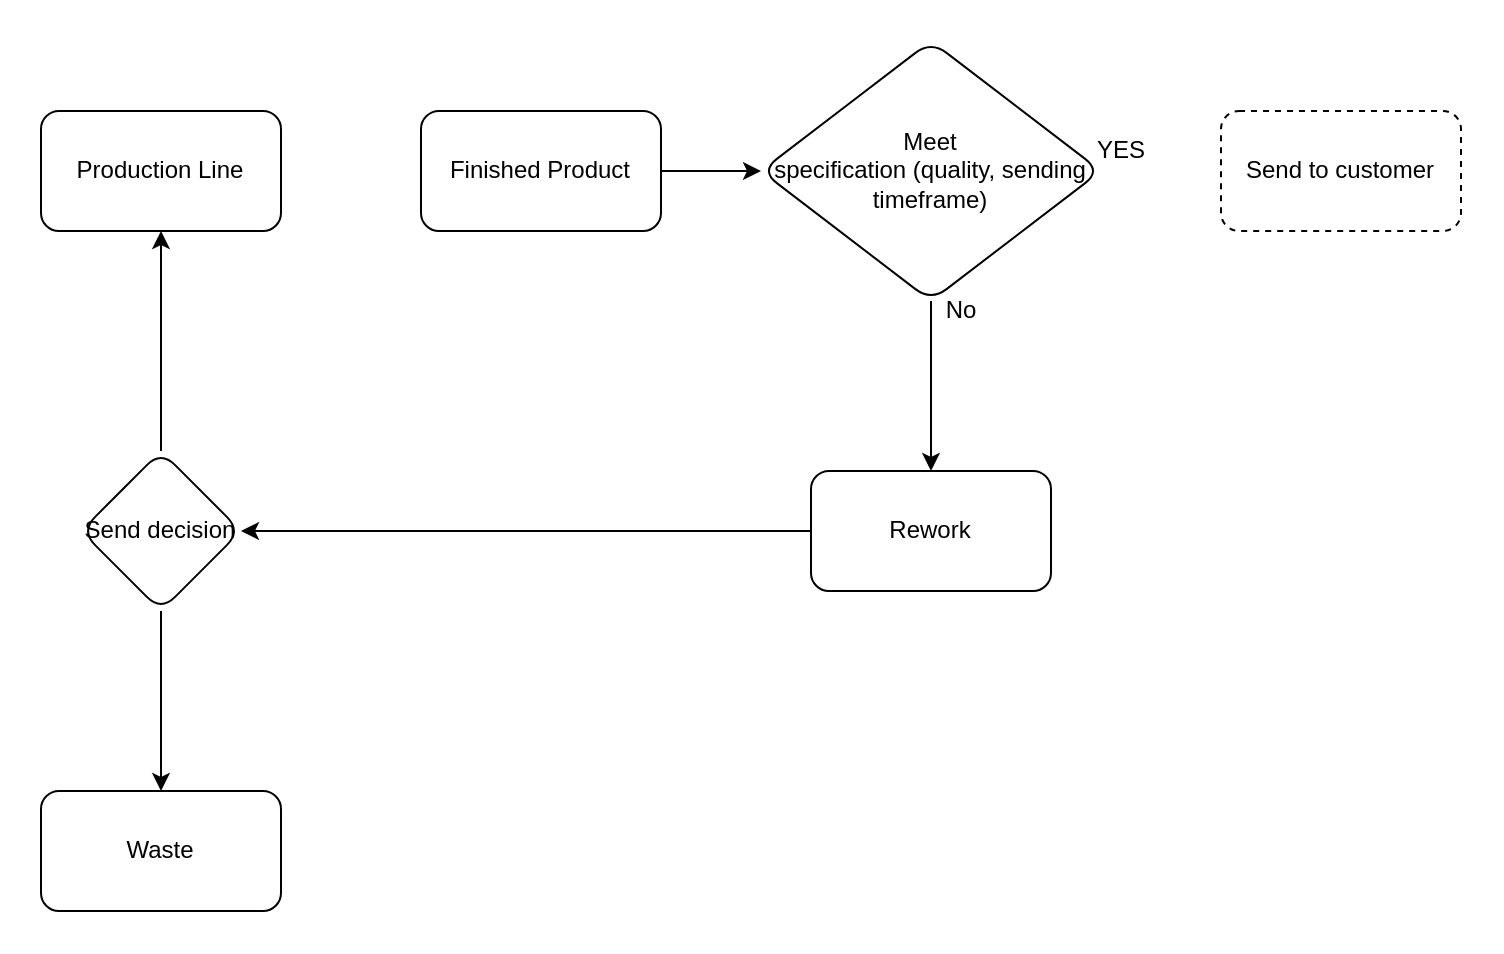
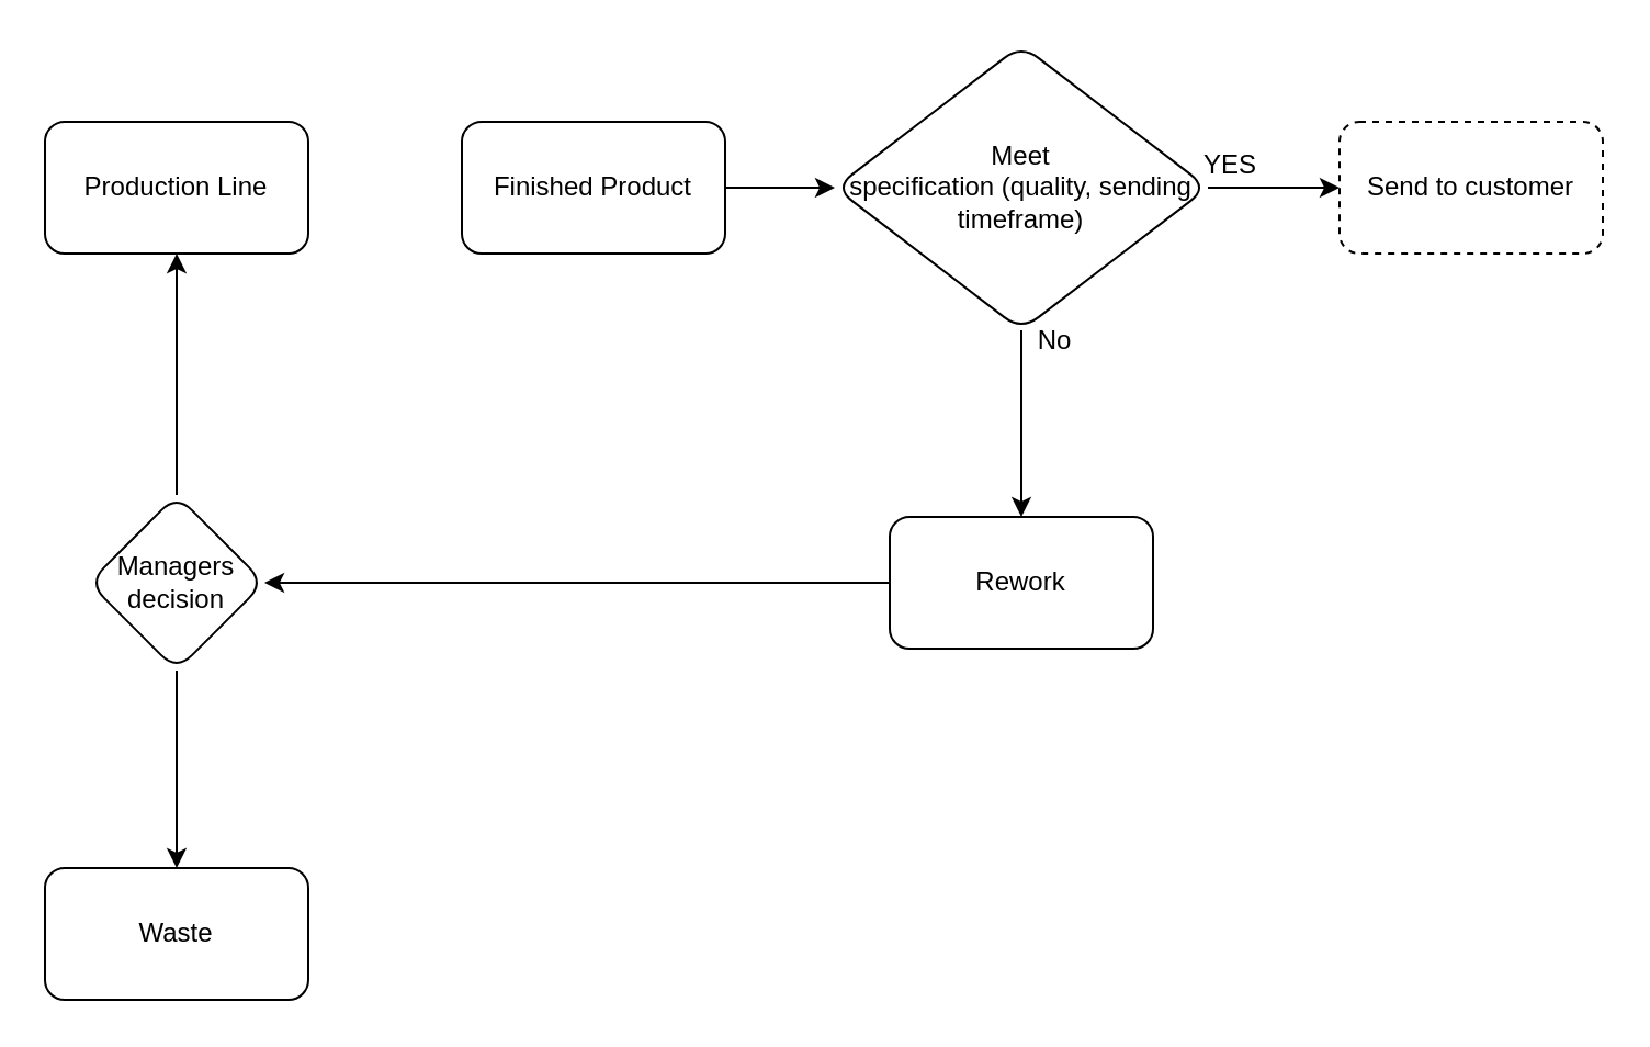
  <mxCell id="0" />
  <mxCell id="1" parent="0" />
  <mxCell id="2" value="" style="edgeStyle=orthogonalEdgeStyle;rounded=0;orthogonalLoop=1;jettySize=auto;html=1;" parent="1" source="3" target="6" edge="1"><mxGeometry relative="1" as="geometry" /></mxCell>
  <mxCell id="3" value="Finished Product" style="rounded=1;whiteSpace=wrap;html=1;" parent="1" vertex="1"><mxGeometry x="210" y="55" width="120" height="60" as="geometry" /></mxCell>
+ <mxCell id="4" value="" style="edgeStyle=orthogonalEdgeStyle;rounded=0;orthogonalLoop=1;jettySize=auto;html=1;" parent="1" source="6" target="7" edge="1"><mxGeometry relative="1" as="geometry" /></mxCell>
  <mxCell id="5" value="" style="edgeStyle=orthogonalEdgeStyle;rounded=0;orthogonalLoop=1;jettySize=auto;html=1;" parent="1" source="6" target="11" edge="1"><mxGeometry relative="1" as="geometry" /></mxCell>
  <mxCell id="6" value="Meet&lt;br&gt;specification (quality, sending timeframe)" style="rhombus;whiteSpace=wrap;html=1;rounded=1;" parent="1" vertex="1"><mxGeometry x="380" y="20" width="170" height="130" as="geometry" /></mxCell>
  <mxCell id="7" value="Send to customer" style="whiteSpace=wrap;html=1;rounded=1;dashed=1;" parent="1" vertex="1"><mxGeometry x="610" y="55" width="120" height="60" as="geometry" /></mxCell>
  <mxCell id="8" value="YES" style="text;html=1;align=center;verticalAlign=middle;resizable=0;points=[];autosize=1;strokeColor=none;fillColor=none;" parent="1" vertex="1"><mxGeometry x="540" y="65" width="40" height="20" as="geometry" /></mxCell>
  <mxCell id="9" value="No" style="text;html=1;align=center;verticalAlign=middle;resizable=0;points=[];autosize=1;strokeColor=none;fillColor=none;" parent="1" vertex="1"><mxGeometry x="465" y="145" width="30" height="20" as="geometry" /></mxCell>
  <mxCell id="10" value="" style="edgeStyle=orthogonalEdgeStyle;rounded=0;orthogonalLoop=1;jettySize=auto;html=1;entryX=1;entryY=0.5;entryDx=0;entryDy=0;" parent="1" source="11" target="15" edge="1"><mxGeometry relative="1" as="geometry" /></mxCell>
  <mxCell id="11" value="Rework" style="whiteSpace=wrap;html=1;rounded=1;" parent="1" vertex="1"><mxGeometry x="405" y="235" width="120" height="60" as="geometry" /></mxCell>
  <mxCell id="12" value="Production Line" style="whiteSpace=wrap;html=1;rounded=1;" parent="1" vertex="1"><mxGeometry x="20" y="55" width="120" height="60" as="geometry" /></mxCell>
  <mxCell id="13" value="" style="edgeStyle=orthogonalEdgeStyle;rounded=0;orthogonalLoop=1;jettySize=auto;html=1;" parent="1" source="15" target="12" edge="1"><mxGeometry relative="1" as="geometry" /></mxCell>
  <mxCell id="14" value="" style="edgeStyle=orthogonalEdgeStyle;rounded=0;orthogonalLoop=1;jettySize=auto;html=1;" parent="1" source="15" target="16" edge="1"><mxGeometry relative="1" as="geometry" /></mxCell>
- <mxCell id="15" value="Send decision" style="rhombus;whiteSpace=wrap;html=1;rounded=1;" parent="1" vertex="1"><mxGeometry x="40" y="225" width="80" height="80" as="geometry" /></mxCell>
+ <mxCell id="15" value="Managers decision" style="rhombus;whiteSpace=wrap;html=1;rounded=1;" parent="1" vertex="1"><mxGeometry x="40" y="225" width="80" height="80" as="geometry" /></mxCell>
  <mxCell id="16" value="Waste" style="whiteSpace=wrap;html=1;rounded=1;" parent="1" vertex="1"><mxGeometry x="20" y="395" width="120" height="60" as="geometry" /></mxCell>
